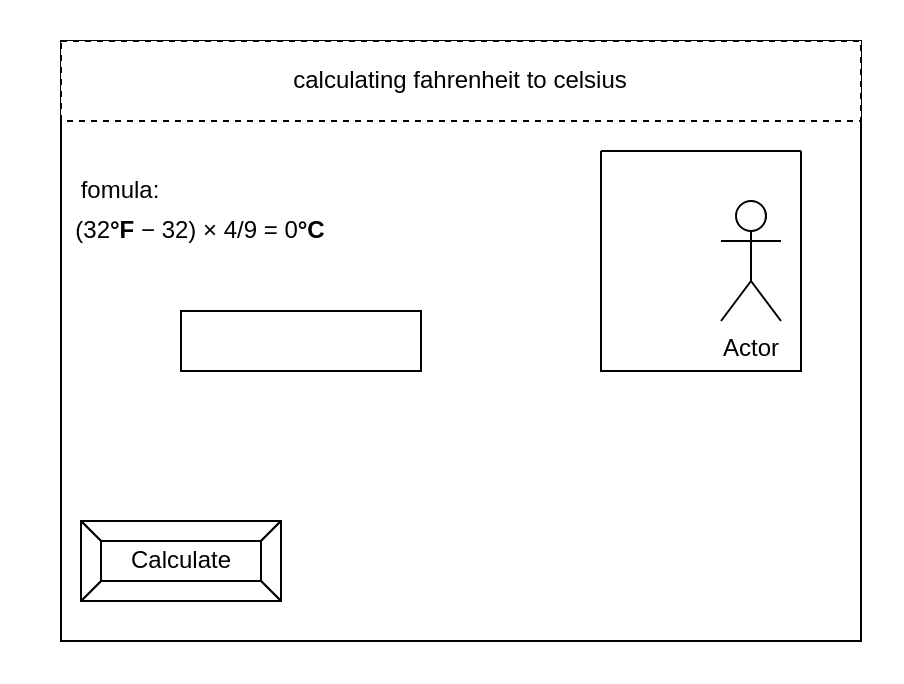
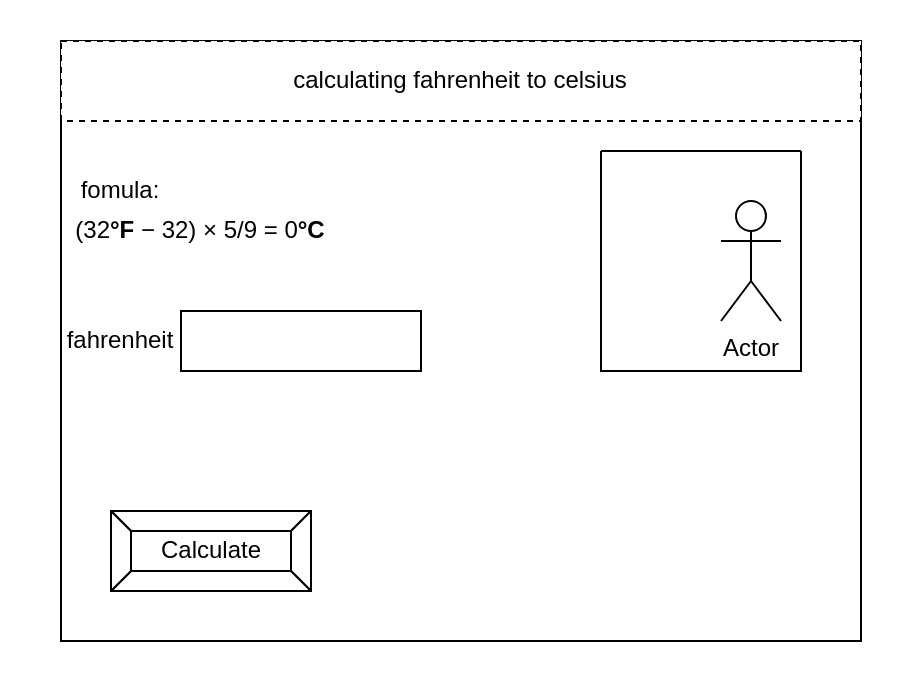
  <mxCell id="0" />
  <mxCell id="1" parent="0" />
  <mxCell id="2" value="" style="rounded=0;whiteSpace=wrap;html=1;" parent="1" vertex="1"><mxGeometry x="30" y="20" width="400" height="300" as="geometry" /></mxCell>
  <mxCell id="3" value="calculating fahrenheit to celsius" style="rounded=0;whiteSpace=wrap;html=1;dashed=1;" parent="1" vertex="1"><mxGeometry x="30" y="20" width="400" height="40" as="geometry" /></mxCell>
- <mxCell id="4" value="Calculate" style="labelPosition=center;verticalLabelPosition=middle;align=center;html=1;shape=mxgraph.basic.button;dx=10;" parent="1" vertex="1"><mxGeometry x="40" y="260" width="100" height="40" as="geometry" /></mxCell>
+ <mxCell id="4" value="Calculate" style="labelPosition=center;verticalLabelPosition=middle;align=center;html=1;shape=mxgraph.basic.button;dx=10;" parent="1" vertex="1"><mxGeometry x="55" y="255" width="100" height="40" as="geometry" /></mxCell>
  <mxCell id="5" value="" style="rounded=0;whiteSpace=wrap;html=1;" parent="1" vertex="1"><mxGeometry x="90" y="155" width="120" height="30" as="geometry" /></mxCell>
+ <mxCell id="6" value="fahrenheit" style="text;html=1;strokeColor=none;fillColor=none;align=center;verticalAlign=middle;whiteSpace=wrap;rounded=0;" parent="1" vertex="1"><mxGeometry x="30" y="155" width="60" height="30" as="geometry" /></mxCell>
  <mxCell id="7" value="fomula:" style="text;html=1;strokeColor=none;fillColor=none;align=center;verticalAlign=middle;whiteSpace=wrap;rounded=0;" parent="1" vertex="1"><mxGeometry x="30" y="80" width="60" height="30" as="geometry" /></mxCell>
- <mxCell id="8" value="&lt;div class=&quot;bjhkR&quot; style=&quot;margin-bottom: 2px ; padding: 2.5px 3px 1.5px&quot;&gt;(32&lt;b&gt;°F&lt;/b&gt;&amp;nbsp;− 32) × 4/9 = 0&lt;b&gt;°C&lt;/b&gt;&lt;/div&gt;" style="text;html=1;strokeColor=none;fillColor=none;align=center;verticalAlign=middle;whiteSpace=wrap;rounded=0;" parent="1" vertex="1"><mxGeometry x="20" y="100" width="160" height="30" as="geometry" /></mxCell>
+ <mxCell id="8" value="&lt;div class=&quot;bjhkR&quot; style=&quot;margin-bottom: 2px ; padding: 2.5px 3px 1.5px&quot;&gt;(32&lt;b&gt;°F&lt;/b&gt;&amp;nbsp;− 32) × 5/9 = 0&lt;b&gt;°C&lt;/b&gt;&lt;/div&gt;" style="text;html=1;strokeColor=none;fillColor=none;align=center;verticalAlign=middle;whiteSpace=wrap;rounded=0;" parent="1" vertex="1"><mxGeometry x="20" y="100" width="160" height="30" as="geometry" /></mxCell>
  <mxCell id="9" value="" style="swimlane;startSize=0;" parent="1" vertex="1"><mxGeometry x="300" y="75" width="100" height="110" as="geometry" /></mxCell>
  <mxCell id="10" value="Actor" style="shape=umlActor;verticalLabelPosition=bottom;verticalAlign=top;html=1;outlineConnect=0;" parent="9" vertex="1"><mxGeometry x="60" y="25" width="30" height="60" as="geometry" /></mxCell>
